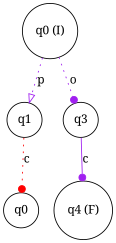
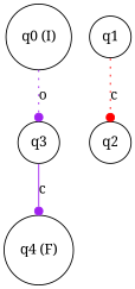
  digraph {
    fontname="Noto Serif"
    rankdir=TB
    node [fontname="Noto Serif" shape=circle]
    edge [arrowhead=dot color=purple fontname="Noto Serif" style=dotted]
    n1 [label="q0 (I)"]
    n2 [label=q1]
    n3 [label=q3]
-   n4 [label=q0]
+   n4 [label=q2]
    n5 [label="q4 (F)"]
-   n1 -> n2 [arrowhead=onormal label=p]
    n1 -> n3 [label=o]
    n2 -> n4 [color=red label=c]
    n3 -> n5 [label=c style=solid]
  }
